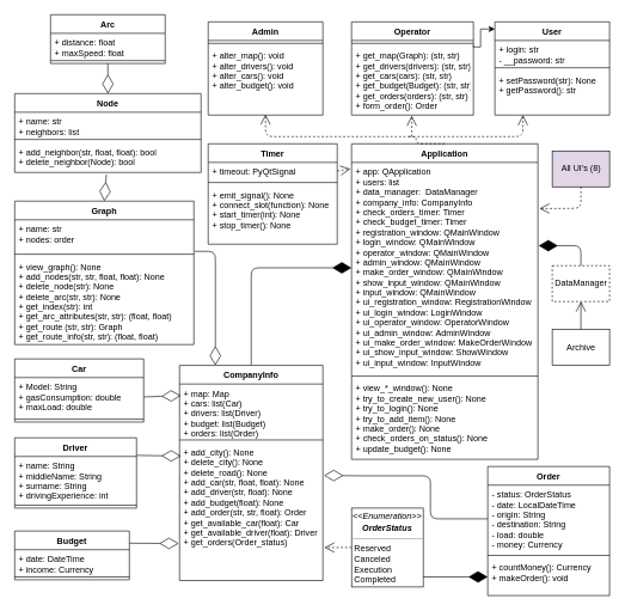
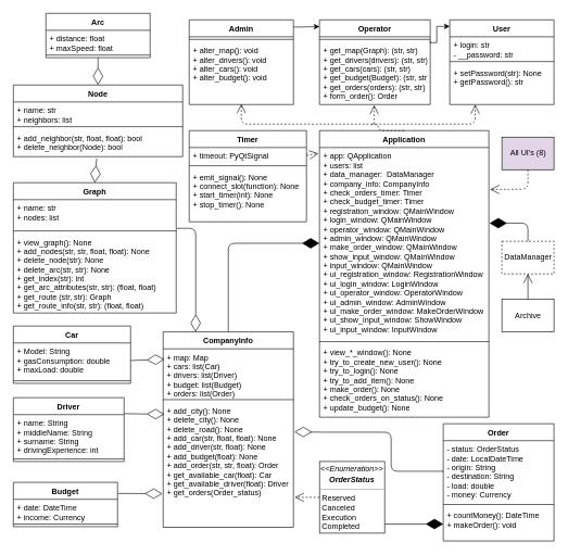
  <mxCell id="0" />
  <mxCell id="1" parent="0" />
  <mxCell id="2" value="" style="endArrow=diamondThin;endFill=0;endSize=24;html=1;entryX=0.5;entryY=0;entryDx=0;entryDy=0;exitX=0.5;exitY=1;exitDx=0;exitDy=0;" parent="1" source="8" target="4" edge="1"><mxGeometry width="160" relative="1" as="geometry"><mxPoint x="139.04" y="160" as="sourcePoint" /><mxPoint x="510" y="300" as="targetPoint" /></mxGeometry></mxCell>
  <mxCell id="3" value="" style="endArrow=diamondThin;endFill=0;endSize=24;html=1;entryX=0.5;entryY=0;entryDx=0;entryDy=0;exitX=0.492;exitY=1.071;exitDx=0;exitDy=0;exitPerimeter=0;" parent="1" source="7" target="11" edge="1"><mxGeometry width="160" relative="1" as="geometry"><mxPoint x="240" y="400" as="sourcePoint" /><mxPoint x="180" y="230" as="targetPoint" /></mxGeometry></mxCell>
  <mxCell id="4" value="Node" style="swimlane;fontStyle=1;align=center;verticalAlign=top;childLayout=stackLayout;horizontal=1;startSize=26;horizontalStack=0;resizeParent=1;resizeParentMax=0;resizeLast=0;collapsible=1;marginBottom=0;" parent="1" vertex="1"><mxGeometry x="20" y="130" width="260" height="110" as="geometry"><mxRectangle x="80" y="210" width="60" height="26" as="alternateBounds" /></mxGeometry></mxCell>
  <mxCell id="5" value="+ name: str&#10;+ neighbors: list" style="text;strokeColor=none;fillColor=none;align=left;verticalAlign=top;spacingLeft=4;spacingRight=4;overflow=hidden;rotatable=0;points=[[0,0.5],[1,0.5]];portConstraint=eastwest;" parent="4" vertex="1"><mxGeometry y="26" width="260" height="34" as="geometry" /></mxCell>
  <mxCell id="6" value="" style="line;strokeWidth=1;fillColor=none;align=left;verticalAlign=middle;spacingTop=-1;spacingLeft=3;spacingRight=3;rotatable=0;labelPosition=right;points=[];portConstraint=eastwest;" parent="4" vertex="1"><mxGeometry y="60" width="260" height="8" as="geometry" /></mxCell>
  <mxCell id="7" value="+ add_neighbor(str, float, float): bool&#10;+ delete_neighbor(Node): bool" style="text;strokeColor=none;fillColor=none;align=left;verticalAlign=top;spacingLeft=4;spacingRight=4;overflow=hidden;rotatable=0;points=[[0,0.5],[1,0.5]];portConstraint=eastwest;" parent="4" vertex="1"><mxGeometry y="68" width="260" height="42" as="geometry" /></mxCell>
  <mxCell id="8" value="Arc" style="swimlane;fontStyle=1;align=center;verticalAlign=top;childLayout=stackLayout;horizontal=1;startSize=26;horizontalStack=0;resizeParent=1;resizeParentMax=0;resizeLast=0;collapsible=1;marginBottom=0;" parent="1" vertex="1"><mxGeometry x="70" width="160" height="68" as="geometry" y="20"><mxRectangle x="50" width="60" height="26" as="alternateBounds" /></mxGeometry></mxCell>
  <mxCell id="9" value="+ distance: float&#10;+ maxSpeed: float&#10;" style="text;strokeColor=none;fillColor=none;align=left;verticalAlign=top;spacingLeft=4;spacingRight=4;overflow=hidden;rotatable=0;points=[[0,0.5],[1,0.5]];portConstraint=eastwest;" parent="8" vertex="1"><mxGeometry y="26" width="160" height="34" as="geometry" /></mxCell>
  <mxCell id="10" value="" style="line;strokeWidth=1;fillColor=none;align=left;verticalAlign=middle;spacingTop=-1;spacingLeft=3;spacingRight=3;rotatable=0;labelPosition=right;points=[];portConstraint=eastwest;" parent="8" vertex="1"><mxGeometry y="60" width="160" height="8" as="geometry" /></mxCell>
  <mxCell id="11" value="Graph" style="swimlane;fontStyle=1;align=center;verticalAlign=top;childLayout=stackLayout;horizontal=1;startSize=26;horizontalStack=0;resizeParent=1;resizeParentMax=0;resizeLast=0;collapsible=1;marginBottom=0;" parent="1" vertex="1"><mxGeometry x="20" y="280" width="250" height="200" as="geometry" /></mxCell>
- <mxCell id="12" value="+ name: str&#10;+ nodes: order&#10;" style="text;strokeColor=none;fillColor=none;align=left;verticalAlign=top;spacingLeft=4;spacingRight=4;overflow=hidden;rotatable=0;points=[[0,0.5],[1,0.5]];portConstraint=eastwest;" parent="11" vertex="1"><mxGeometry y="26" width="250" height="44" as="geometry" /></mxCell>
+ <mxCell id="12" value="+ name: str&#10;+ nodes: list&#10;" style="text;strokeColor=none;fillColor=none;align=left;verticalAlign=top;spacingLeft=4;spacingRight=4;overflow=hidden;rotatable=0;points=[[0,0.5],[1,0.5]];portConstraint=eastwest;" parent="11" vertex="1"><mxGeometry y="26" width="250" height="44" as="geometry" /></mxCell>
  <mxCell id="13" value="" style="line;strokeWidth=1;fillColor=none;align=left;verticalAlign=middle;spacingTop=-1;spacingLeft=3;spacingRight=3;rotatable=0;labelPosition=right;points=[];portConstraint=eastwest;" parent="11" vertex="1"><mxGeometry y="70" width="250" height="8" as="geometry" /></mxCell>
  <mxCell id="14" value="+ view_graph(): None&#10;+ add_nodes(str, str, float, float): None&#10;+ delete_node(str): None&#10;+ delete_arc(str, str): None&#10;+ get_index(str): int&#10;+ get_arc_attributes(str, str): (float, float)&#10;+ get_route (str, str): Graph&#10;+ get_route_info(str, str): (float, float)&#10;" style="text;strokeColor=none;fillColor=none;align=left;verticalAlign=top;spacingLeft=4;spacingRight=4;overflow=hidden;rotatable=0;points=[[0,0.5],[1,0.5]];portConstraint=eastwest;" parent="11" vertex="1"><mxGeometry y="78" width="250" height="122" as="geometry" /></mxCell>
  <mxCell id="15" value="Application" style="swimlane;fontStyle=1;align=center;verticalAlign=top;childLayout=stackLayout;horizontal=1;startSize=26;horizontalStack=0;resizeParent=1;resizeParentMax=0;resizeLast=0;collapsible=1;marginBottom=0;" parent="1" vertex="1"><mxGeometry x="490" y="200" width="260" height="440" as="geometry" /></mxCell>
  <mxCell id="16" value="+ app: QApplication&#10;+ users: list&#10;+ data_manager:  DataManager&#10;+ company_info: CompanyInfo&#10;+ check_orders_timer: Timer&#10;+ check_budget_timer: Timer&#10;+ registration_window: QMainWindow&#10;+ login_window: QMainWindow&#10;+ operator_window: QMainWindow&#10;+ admin_window: QMainWindow&#10;+ make_order_window: QMainWindow&#10;+ show_input_window: QMainWindow&#10;+ input_window: QMainWindow&#10;+ ui_registration_window: RegistrationWindow&#10;+ ui_login_window: LoginWindow&#10;+ ui_operator_window: OperatorWindow&#10;+ ui_admin_window: AdminWindow&#10;+ ui_make_order_window: MakeOrderWindow&#10;+ ui_show_input_window: ShowWindow&#10;+ ui_input_window: InputWindow" style="text;strokeColor=none;fillColor=none;align=left;verticalAlign=top;spacingLeft=4;spacingRight=4;overflow=hidden;rotatable=0;points=[[0,0.5],[1,0.5]];portConstraint=eastwest;" parent="15" vertex="1"><mxGeometry y="26" width="260" height="294" as="geometry" /></mxCell>
  <mxCell id="17" value="" style="line;strokeWidth=1;fillColor=none;align=left;verticalAlign=middle;spacingTop=-1;spacingLeft=3;spacingRight=3;rotatable=0;labelPosition=right;points=[];portConstraint=eastwest;" parent="15" vertex="1"><mxGeometry y="320" width="260" height="8" as="geometry" /></mxCell>
  <mxCell id="18" value="+ view_*_window(): None&#10;+ try_to_create_new_user(): None&#10;+ try_to_login(): None&#10;+ try_to_add_item(): None&#10;+ make_order(): None&#10;+ check_orders_on_status(): None&#10;+ update_budget(): None" style="text;strokeColor=none;fillColor=none;align=left;verticalAlign=top;spacingLeft=4;spacingRight=4;overflow=hidden;rotatable=0;points=[[0,0.5],[1,0.5]];portConstraint=eastwest;" parent="15" vertex="1"><mxGeometry y="328" width="260" height="112" as="geometry" /></mxCell>
  <mxCell id="19" value="&lt;p style=&quot;margin: 0px ; margin-top: 4px ; text-align: center&quot;&gt;&lt;i&gt;&amp;lt;&amp;lt;Enumeration&amp;gt;&amp;gt;&lt;/i&gt;&lt;br&gt;&lt;/p&gt;&lt;p style=&quot;margin: 0px ; margin-top: 4px ; text-align: center&quot;&gt;&lt;b&gt;&lt;i&gt;OrderStatus&lt;/i&gt;&lt;/b&gt;&lt;/p&gt;&lt;hr size=&quot;1&quot;&gt;&lt;p style=&quot;margin: 0px ; margin-left: 4px&quot;&gt;Reserved&lt;/p&gt;&lt;p style=&quot;margin: 0px ; margin-left: 4px&quot;&gt;Canceled&lt;/p&gt;&lt;p style=&quot;margin: 0px ; margin-left: 4px&quot;&gt;Execution&lt;/p&gt;&lt;p style=&quot;margin: 0px ; margin-left: 4px&quot;&gt;Completed&lt;/p&gt;" style="verticalAlign=top;align=left;overflow=fill;fontSize=12;fontFamily=Helvetica;html=1;" parent="1" vertex="1"><mxGeometry x="490" y="708" width="100" height="110" as="geometry" /></mxCell>
  <mxCell id="20" value="" style="endArrow=diamondThin;endFill=1;endSize=24;html=1;entryX=0;entryY=0.5;entryDx=0;entryDy=0;" parent="1" target="66" edge="1"><mxGeometry width="160" relative="1" as="geometry"><mxPoint x="590" y="804" as="sourcePoint" /><mxPoint x="790" y="770" as="targetPoint" /><Array as="points" /></mxGeometry></mxCell>
  <mxCell id="21" value="User" style="swimlane;fontStyle=1;align=center;verticalAlign=top;childLayout=stackLayout;horizontal=1;startSize=26;horizontalStack=0;resizeParent=1;resizeParentMax=0;resizeLast=0;collapsible=1;marginBottom=0;" parent="1" vertex="1"><mxGeometry x="690" y="30" width="160" height="130" as="geometry" /></mxCell>
  <mxCell id="22" value="+ login: str&#10;- __password: str&#10;" style="text;strokeColor=none;fillColor=none;align=left;verticalAlign=top;spacingLeft=4;spacingRight=4;overflow=hidden;rotatable=0;points=[[0,0.5],[1,0.5]];portConstraint=eastwest;" parent="21" vertex="1"><mxGeometry y="26" width="160" height="34" as="geometry" /></mxCell>
  <mxCell id="23" value="" style="line;strokeWidth=1;fillColor=none;align=left;verticalAlign=middle;spacingTop=-1;spacingLeft=3;spacingRight=3;rotatable=0;labelPosition=right;points=[];portConstraint=eastwest;" parent="21" vertex="1"><mxGeometry y="60" width="160" height="8" as="geometry" /></mxCell>
  <mxCell id="24" value="+ setPassword(str): None&#10;+ getPassword(): str" style="text;strokeColor=none;fillColor=none;align=left;verticalAlign=top;spacingLeft=4;spacingRight=4;overflow=hidden;rotatable=0;points=[[0,0.5],[1,0.5]];portConstraint=eastwest;" parent="21" vertex="1"><mxGeometry y="68" width="160" height="62" as="geometry" /></mxCell>
  <mxCell id="25" value="Operator" style="swimlane;fontStyle=1;align=center;verticalAlign=top;childLayout=stackLayout;horizontal=1;startSize=26;horizontalStack=0;resizeParent=1;resizeParentMax=0;resizeLast=0;collapsible=1;marginBottom=0;" parent="1" vertex="1"><mxGeometry x="490" y="30" width="170" height="130" as="geometry" /></mxCell>
  <mxCell id="26" value="" style="line;strokeWidth=1;fillColor=none;align=left;verticalAlign=middle;spacingTop=-1;spacingLeft=3;spacingRight=3;rotatable=0;labelPosition=right;points=[];portConstraint=eastwest;" parent="25" vertex="1"><mxGeometry y="26" width="170" height="8" as="geometry" /></mxCell>
  <mxCell id="27" value="+ get_map(Graph): (str, str)&#10;+ get_drivers(drivers): (str, str)&#10;+ get_cars(cars): (str, str)&#10;+ get_budget(Budget): (str, str)&#10;+ get_orders(orders): (str, str)&#10;+ form_order(): Order&#10;" style="text;strokeColor=none;fillColor=none;align=left;verticalAlign=top;spacingLeft=4;spacingRight=4;overflow=hidden;rotatable=0;points=[[0,0.5],[1,0.5]];portConstraint=eastwest;" parent="25" vertex="1"><mxGeometry y="34" width="170" height="96" as="geometry" /></mxCell>
  <mxCell id="28" value="Admin" style="swimlane;fontStyle=1;align=center;verticalAlign=top;childLayout=stackLayout;horizontal=1;startSize=26;horizontalStack=0;resizeParent=1;resizeParentMax=0;resizeLast=0;collapsible=1;marginBottom=0;" parent="1" vertex="1"><mxGeometry x="290" y="30" width="160" height="130" as="geometry" /></mxCell>
  <mxCell id="29" value="" style="line;strokeWidth=1;fillColor=none;align=left;verticalAlign=middle;spacingTop=-1;spacingLeft=3;spacingRight=3;rotatable=0;labelPosition=right;points=[];portConstraint=eastwest;" parent="28" vertex="1"><mxGeometry y="26" width="160" height="8" as="geometry" /></mxCell>
  <mxCell id="30" value="+ alter_map(): void&#10;+ alter_drivers(): void&#10;+ alter_cars(): void&#10;+ alter_budget(): void&#10;" style="text;strokeColor=none;fillColor=none;align=left;verticalAlign=top;spacingLeft=4;spacingRight=4;overflow=hidden;rotatable=0;points=[[0,0.5],[1,0.5]];portConstraint=eastwest;" parent="28" vertex="1"><mxGeometry y="34" width="160" height="96" as="geometry" /></mxCell>
  <mxCell id="31" value="" style="endArrow=diamondThin;endFill=0;endSize=24;html=1;exitX=0;exitY=0.5;exitDx=0;exitDy=0;entryX=1.008;entryY=0.237;entryDx=0;entryDy=0;entryPerimeter=0;" parent="1" source="64" target="56" edge="1"><mxGeometry width="160" relative="1" as="geometry"><mxPoint x="670" y="850.002" as="sourcePoint" /><mxPoint x="800" y="580" as="targetPoint" /><Array as="points"><mxPoint x="600" y="723" /><mxPoint x="600" y="663" /><mxPoint x="500" y="663" /></Array></mxGeometry></mxCell>
  <mxCell id="32" value="" style="endArrow=diamondThin;endFill=1;endSize=24;html=1;exitX=0.5;exitY=0;exitDx=0;exitDy=0;entryX=0;entryY=0.5;entryDx=0;entryDy=0;" parent="1" source="53" edge="1"><mxGeometry width="160" relative="1" as="geometry"><mxPoint x="363.04" y="722.002" as="sourcePoint" /><mxPoint x="490" y="373" as="targetPoint" /><Array as="points"><mxPoint x="350" y="373" /></Array></mxGeometry></mxCell>
  <mxCell id="33" style="edgeStyle=orthogonalEdgeStyle;rounded=0;orthogonalLoop=1;jettySize=auto;html=1;exitX=1;exitY=0.25;exitDx=0;exitDy=0;" parent="1" source="25" edge="1"><mxGeometry relative="1" as="geometry"><mxPoint x="690" y="40" as="targetPoint" /><Array as="points"><mxPoint x="670" y="65" /><mxPoint x="670" y="40" /></Array><mxPoint x="650" y="40" as="sourcePoint" /></mxGeometry></mxCell>
+ <mxCell id="34" style="edgeStyle=orthogonalEdgeStyle;rounded=0;orthogonalLoop=1;jettySize=auto;html=1;entryX=0;entryY=0.079;entryDx=0;entryDy=0;entryPerimeter=0;" parent="1" source="28" target="25" edge="1"><mxGeometry relative="1" as="geometry"><mxPoint x="480" y="190" as="targetPoint" /><Array as="points"><mxPoint x="460" y="41" /><mxPoint x="460" y="41" /></Array><mxPoint x="350" y="180" as="sourcePoint" /></mxGeometry></mxCell>
  <mxCell id="35" value="" style="endArrow=diamondThin;endFill=0;endSize=24;html=1;entryX=0.25;entryY=0;entryDx=0;entryDy=0;exitX=1.004;exitY=1;exitDx=0;exitDy=0;exitPerimeter=0;" parent="1" source="12" target="53" edge="1"><mxGeometry width="160" relative="1" as="geometry"><mxPoint x="252" y="397" as="sourcePoint" /><mxPoint x="150" y="400" as="targetPoint" /><Array as="points"><mxPoint x="300" y="350" /></Array></mxGeometry></mxCell>
  <mxCell id="36" value="" style="endArrow=diamondThin;endFill=0;endSize=24;html=1;entryX=0.009;entryY=0.218;entryDx=0;entryDy=0;exitX=1;exitY=0.5;exitDx=0;exitDy=0;entryPerimeter=0;" parent="1" source="45" target="54" edge="1"><mxGeometry width="160" relative="1" as="geometry"><mxPoint x="210" y="840" as="sourcePoint" /><mxPoint x="380" y="544" as="targetPoint" /><Array as="points" /></mxGeometry></mxCell>
  <mxCell id="37" value="" style="endArrow=diamondThin;endFill=0;endSize=24;html=1;exitX=1;exitY=0.25;exitDx=0;exitDy=0;entryX=0.009;entryY=0.096;entryDx=0;entryDy=0;entryPerimeter=0;" parent="1" source="47" target="56" edge="1"><mxGeometry width="160" relative="1" as="geometry"><mxPoint x="350" y="840" as="sourcePoint" /><mxPoint x="510" y="840" as="targetPoint" /><Array as="points" /></mxGeometry></mxCell>
  <mxCell id="38" value="" style="endArrow=open;endSize=12;dashed=1;html=1;entryX=0.5;entryY=0.991;entryDx=0;entryDy=0;entryPerimeter=0;exitX=0.5;exitY=0;exitDx=0;exitDy=0;" parent="1" source="15" target="30" edge="1"><mxGeometry width="160" relative="1" as="geometry"><mxPoint x="620" y="200" as="sourcePoint" /><mxPoint x="510" y="340" as="targetPoint" /><Array as="points"><mxPoint x="580" y="200" /><mxPoint x="580" y="190" /><mxPoint x="370" y="190" /></Array></mxGeometry></mxCell>
  <mxCell id="39" value="" style="endArrow=open;endSize=12;dashed=1;html=1;entryX=0.494;entryY=1.009;entryDx=0;entryDy=0;entryPerimeter=0;" parent="1" target="27" edge="1"><mxGeometry width="160" relative="1" as="geometry"><mxPoint x="574" y="190" as="sourcePoint" /><mxPoint x="380" y="179.046" as="targetPoint" /><Array as="points" /></mxGeometry></mxCell>
  <mxCell id="40" value="" style="endArrow=open;endSize=12;dashed=1;html=1;entryX=0.244;entryY=1;entryDx=0;entryDy=0;entryPerimeter=0;" parent="1" target="24" edge="1"><mxGeometry width="160" relative="1" as="geometry"><mxPoint x="570" y="190" as="sourcePoint" /><mxPoint x="579.04" y="180.954" as="targetPoint" /><Array as="points"><mxPoint x="729" y="190" /></Array></mxGeometry></mxCell>
  <mxCell id="41" value="" style="endArrow=diamondThin;endFill=0;endSize=24;html=1;exitX=1;exitY=0.25;exitDx=0;exitDy=0;entryX=-0.006;entryY=0.731;entryDx=0;entryDy=0;entryPerimeter=0;" parent="1" source="50" target="56" edge="1"><mxGeometry width="160" relative="1" as="geometry"><mxPoint x="235" y="908" as="sourcePoint" /><mxPoint x="378.01" y="697.008" as="targetPoint" /><Array as="points" /></mxGeometry></mxCell>
  <mxCell id="42" value="" style="endArrow=open;endSize=12;dashed=1;html=1;entryX=-0.006;entryY=0.031;entryDx=0;entryDy=0;entryPerimeter=0;exitX=1;exitY=0.5;exitDx=0;exitDy=0;" parent="1" source="58" edge="1"><mxGeometry width="160" relative="1" as="geometry"><mxPoint x="580" y="230" as="sourcePoint" /><mxPoint x="488.44" y="235.114" as="targetPoint" /><Array as="points" /></mxGeometry></mxCell>
  <mxCell id="43" value="" style="endArrow=open;endSize=12;dashed=1;html=1;exitX=0;exitY=0.5;exitDx=0;exitDy=0;" parent="1" source="19" edge="1"><mxGeometry width="160" relative="1" as="geometry"><mxPoint x="775" y="900" as="sourcePoint" /><mxPoint x="452" y="763" as="targetPoint" /><Array as="points" /></mxGeometry></mxCell>
  <mxCell id="44" value="Car" style="swimlane;fontStyle=1;align=center;verticalAlign=top;childLayout=stackLayout;horizontal=1;startSize=26;horizontalStack=0;resizeParent=1;resizeParentMax=0;resizeLast=0;collapsible=1;marginBottom=0;" parent="1" vertex="1"><mxGeometry x="20" y="500" width="180" height="88" as="geometry"><mxRectangle x="40" y="601" width="50" height="26" as="alternateBounds" /></mxGeometry></mxCell>
  <mxCell id="45" value="+ Model: String&#10;+ gasConsumption: double&#10;+ maxLoad: double&#10;" style="text;strokeColor=none;fillColor=none;align=left;verticalAlign=top;spacingLeft=4;spacingRight=4;overflow=hidden;rotatable=0;points=[[0,0.5],[1,0.5]];portConstraint=eastwest;" parent="44" vertex="1"><mxGeometry y="26" width="180" height="54" as="geometry" /></mxCell>
  <mxCell id="46" value="" style="line;strokeWidth=1;fillColor=none;align=left;verticalAlign=middle;spacingTop=-1;spacingLeft=3;spacingRight=3;rotatable=0;labelPosition=right;points=[];portConstraint=eastwest;" parent="44" vertex="1"><mxGeometry y="80" width="180" height="8" as="geometry" /></mxCell>
  <mxCell id="47" value="Driver" style="swimlane;fontStyle=1;align=center;verticalAlign=top;childLayout=stackLayout;horizontal=1;startSize=26;horizontalStack=0;resizeParent=1;resizeParentMax=0;resizeLast=0;collapsible=1;marginBottom=0;" parent="1" vertex="1"><mxGeometry x="20" y="610" width="170" height="98" as="geometry"><mxRectangle x="45" y="820" width="70" height="26" as="alternateBounds" /></mxGeometry></mxCell>
  <mxCell id="48" value="+ name: String&#10;+ middleName: String&#10;+ surname: String&#10;+ drivingExperience: int&#10;" style="text;strokeColor=none;fillColor=none;align=left;verticalAlign=top;spacingLeft=4;spacingRight=4;overflow=hidden;rotatable=0;points=[[0,0.5],[1,0.5]];portConstraint=eastwest;" parent="47" vertex="1"><mxGeometry y="26" width="170" height="64" as="geometry" /></mxCell>
  <mxCell id="49" value="" style="line;strokeWidth=1;fillColor=none;align=left;verticalAlign=middle;spacingTop=-1;spacingLeft=3;spacingRight=3;rotatable=0;labelPosition=right;points=[];portConstraint=eastwest;" parent="47" vertex="1"><mxGeometry y="90" width="170" height="8" as="geometry" /></mxCell>
  <mxCell id="50" value="Budget" style="swimlane;fontStyle=1;align=center;verticalAlign=top;childLayout=stackLayout;horizontal=1;startSize=26;horizontalStack=0;resizeParent=1;resizeParentMax=0;resizeLast=0;collapsible=1;marginBottom=0;" parent="1" vertex="1"><mxGeometry x="20" y="740" width="160" height="68" as="geometry" /></mxCell>
  <mxCell id="51" value="+ date: DateTime&#10;+ income: Currency" style="text;strokeColor=none;fillColor=none;align=left;verticalAlign=top;spacingLeft=4;spacingRight=4;overflow=hidden;rotatable=0;points=[[0,0.5],[1,0.5]];portConstraint=eastwest;" parent="50" vertex="1"><mxGeometry y="26" width="160" height="34" as="geometry" /></mxCell>
  <mxCell id="52" value="" style="line;strokeWidth=1;fillColor=none;align=left;verticalAlign=middle;spacingTop=-1;spacingLeft=3;spacingRight=3;rotatable=0;labelPosition=right;points=[];portConstraint=eastwest;" parent="50" vertex="1"><mxGeometry y="60" width="160" height="8" as="geometry" /></mxCell>
  <mxCell id="53" value="CompanyInfo" style="swimlane;fontStyle=1;align=center;verticalAlign=top;childLayout=stackLayout;horizontal=1;startSize=26;horizontalStack=0;resizeParent=1;resizeParentMax=0;resizeLast=0;collapsible=1;marginBottom=0;" parent="1" vertex="1"><mxGeometry x="250" y="509" width="200" height="300" as="geometry" /></mxCell>
  <mxCell id="54" value="+ map: Map&#10;+ cars: list(Car)&#10;+ drivers: list(Driver)&#10;+ budget: list(Budget)&#10;+ orders: list(Order)" style="text;strokeColor=none;fillColor=none;align=left;verticalAlign=top;spacingLeft=4;spacingRight=4;overflow=hidden;rotatable=0;points=[[0,0.5],[1,0.5]];portConstraint=eastwest;" parent="53" vertex="1"><mxGeometry y="26" width="200" height="74" as="geometry" /></mxCell>
  <mxCell id="55" value="" style="line;strokeWidth=1;fillColor=none;align=left;verticalAlign=middle;spacingTop=-1;spacingLeft=3;spacingRight=3;rotatable=0;labelPosition=right;points=[];portConstraint=eastwest;" parent="53" vertex="1"><mxGeometry y="100" width="200" height="8" as="geometry" /></mxCell>
  <mxCell id="56" value="+ add_city(): None&#10;+ delete_city(): None&#10;+ delete_road(): None&#10;+ add_car(str, float, float): None&#10;+ add_driver(str, float): None&#10;+ add_budget(float): None&#10;+ add_order(str, str, float): Order&#10;+ get_available_car(float): Car&#10;+ get_available_driver(float): Driver&#10;+ get_orders(Order_status)" style="text;strokeColor=none;fillColor=none;align=left;verticalAlign=top;spacingLeft=4;spacingRight=4;overflow=hidden;rotatable=0;points=[[0,0.5],[1,0.5]];portConstraint=eastwest;" parent="53" vertex="1"><mxGeometry y="108" width="200" height="192" as="geometry" /></mxCell>
  <mxCell id="57" value="Timer" style="swimlane;fontStyle=1;align=center;verticalAlign=top;childLayout=stackLayout;horizontal=1;startSize=26;horizontalStack=0;resizeParent=1;resizeParentMax=0;resizeLast=0;collapsible=1;marginBottom=0;" parent="1" vertex="1"><mxGeometry x="290" y="200" width="180" height="140" as="geometry" /></mxCell>
  <mxCell id="58" value="+ timeout: PyQtSignal" style="text;strokeColor=none;fillColor=none;align=left;verticalAlign=top;spacingLeft=4;spacingRight=4;overflow=hidden;rotatable=0;points=[[0,0.5],[1,0.5]];portConstraint=eastwest;" parent="57" vertex="1"><mxGeometry y="26" width="180" height="24" as="geometry" /></mxCell>
  <mxCell id="59" value="" style="line;strokeWidth=1;fillColor=none;align=left;verticalAlign=middle;spacingTop=-1;spacingLeft=3;spacingRight=3;rotatable=0;labelPosition=right;points=[];portConstraint=eastwest;" parent="57" vertex="1"><mxGeometry y="50" width="180" height="8" as="geometry" /></mxCell>
  <mxCell id="60" value="+ emit_signal(): None&#10;+ connect_slot(function): None&#10;+ start_timer(int): None&#10;+ stop_timer(): None&#10;" style="text;strokeColor=none;fillColor=none;align=left;verticalAlign=top;spacingLeft=4;spacingRight=4;overflow=hidden;rotatable=0;points=[[0,0.5],[1,0.5]];portConstraint=eastwest;" parent="57" vertex="1"><mxGeometry y="58" width="180" height="82" as="geometry" /></mxCell>
  <mxCell id="61" value="All UI's (8)" style="html=1;fillColor=#e1d5e7;" parent="1" vertex="1"><mxGeometry x="770" y="210" width="80" height="50" as="geometry" /></mxCell>
  <mxCell id="62" value="" style="endArrow=open;endSize=12;dashed=1;html=1;entryX=1.008;entryY=0.219;entryDx=0;entryDy=0;entryPerimeter=0;exitX=0.5;exitY=1;exitDx=0;exitDy=0;" parent="1" source="61" target="16" edge="1"><mxGeometry width="160" relative="1" as="geometry"><mxPoint x="690.96" y="360" as="sourcePoint" /><mxPoint x="850" y="330" as="targetPoint" /><Array as="points"><mxPoint x="810" y="290" /></Array></mxGeometry></mxCell>
  <mxCell id="63" value="Order" style="swimlane;fontStyle=1;align=center;verticalAlign=top;childLayout=stackLayout;horizontal=1;startSize=26;horizontalStack=0;resizeParent=1;resizeParentMax=0;resizeLast=0;collapsible=1;marginBottom=0;" parent="1" vertex="1"><mxGeometry x="680" y="650" width="170" height="180" as="geometry" /></mxCell>
  <mxCell id="64" value="- status: OrderStatus&#10;- date: LocalDateTime&#10;- origin: String&#10;- destination: String&#10;- load: double&#10;- money: Currency" style="text;strokeColor=none;fillColor=none;align=left;verticalAlign=top;spacingLeft=4;spacingRight=4;overflow=hidden;rotatable=0;points=[[0,0.5],[1,0.5]];portConstraint=eastwest;" parent="63" vertex="1"><mxGeometry y="26" width="170" height="94" as="geometry" /></mxCell>
  <mxCell id="65" value="" style="line;strokeWidth=1;fillColor=none;align=left;verticalAlign=middle;spacingTop=-1;spacingLeft=3;spacingRight=3;rotatable=0;labelPosition=right;points=[];portConstraint=eastwest;" parent="63" vertex="1"><mxGeometry y="120" width="170" height="8" as="geometry" /></mxCell>
- <mxCell id="66" value="+ countMoney(): Currency&#10;+ makeOrder(): void" style="text;strokeColor=none;fillColor=none;align=left;verticalAlign=top;spacingLeft=4;spacingRight=4;overflow=hidden;rotatable=0;points=[[0,0.5],[1,0.5]];portConstraint=eastwest;" parent="63" vertex="1"><mxGeometry y="128" width="170" height="52" as="geometry" /></mxCell>
+ <mxCell id="66" value="+ countMoney(): DateTime&#10;+ makeOrder(): void" style="text;strokeColor=none;fillColor=none;align=left;verticalAlign=top;spacingLeft=4;spacingRight=4;overflow=hidden;rotatable=0;points=[[0,0.5],[1,0.5]];portConstraint=eastwest;" parent="63" vertex="1"><mxGeometry y="128" width="170" height="52" as="geometry" /></mxCell>
  <mxCell id="67" value="DataManager" style="html=1;dashed=1;" vertex="1" parent="1"><mxGeometry x="770" y="370" width="80" height="50" as="geometry" /></mxCell>
  <mxCell id="68" value="" style="endArrow=diamondThin;endFill=1;endSize=24;html=1;exitX=0.5;exitY=0;exitDx=0;exitDy=0;entryX=1.004;entryY=0.395;entryDx=0;entryDy=0;entryPerimeter=0;" edge="1" parent="1" source="67" target="16"><mxGeometry width="160" relative="1" as="geometry"><mxPoint x="360" y="519" as="sourcePoint" /><mxPoint x="500" y="383" as="targetPoint" /><Array as="points"><mxPoint x="810" y="342" /></Array></mxGeometry></mxCell>
  <mxCell id="69" value="Archive" style="html=1;" vertex="1" parent="1"><mxGeometry x="770" y="459" width="80" height="50" as="geometry" /></mxCell>
  <mxCell id="70" value="" style="endArrow=open;endSize=12;dashed=0;html=1;entryX=0.5;entryY=1;entryDx=0;entryDy=0;exitX=0.5;exitY=0;exitDx=0;exitDy=0;" edge="1" parent="1" source="69" target="67"><mxGeometry width="160" relative="1" as="geometry"><mxPoint x="630" y="210" as="sourcePoint" /><mxPoint x="380" y="169.136" as="targetPoint" /><Array as="points" /></mxGeometry></mxCell>
